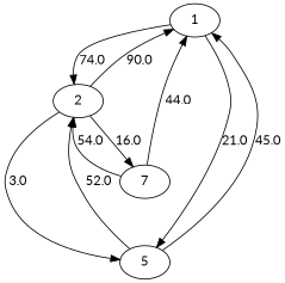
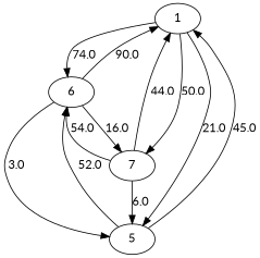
  strict digraph {
    fontname=Lato
    node [fontname=Lato]
    edge [fontname=Lato]
    n1 [label=1]
-   n2 [label=2]
+   n2 [label=6]
    n3 [label=5]
    n4 [label=7]
    n1 -> n2 [label=74.0]
    n1 -> n3 [label=21.0]
+   n1 -> n4 [label=50.0]
    n2 -> n1 [label=90.0]
    n2 -> n3 [label=3.0]
    n2 -> n4 [label=16.0]
    n3 -> n1 [label=45.0]
    n3 -> n2 [label=52.0]
    n4 -> n1 [label=44.0]
    n4 -> n2 [label=54.0]
+   n4 -> n3 [label=6.0]
  }
